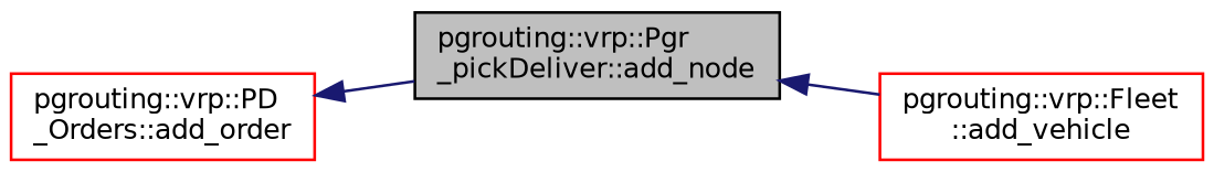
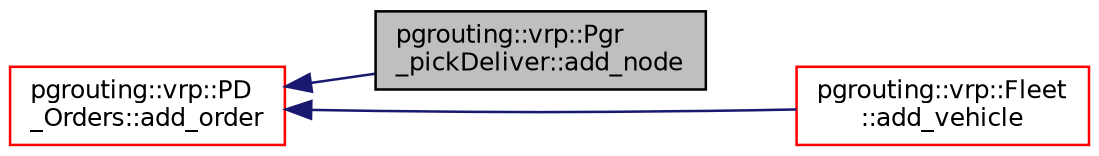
  digraph {
    rankdir=LR
    node [color=red fillcolor=white fontname=Helvetica fontsize=10 shape=record style=filled]
    edge [color=midnightblue dir=back fontname=Helvetica fontsize=10 labelfontname=Helvetica labelfontsize=10 style=solid]
    n1 [color=black fillcolor=grey75 fontcolor=black height=0.2 label="pgrouting::vrp::Pgr\l_pickDeliver::add_node" width=0.4]
    n2 [height=0.2 label="pgrouting::vrp::Fleet\l::add_vehicle" width=0.4]
    n3 [height=0.2 label="pgrouting::vrp::PD\l_Orders::add_order" width=0.4]
-   n1 -> n2
+   n3 -> n2
    n3 -> n1
  }
